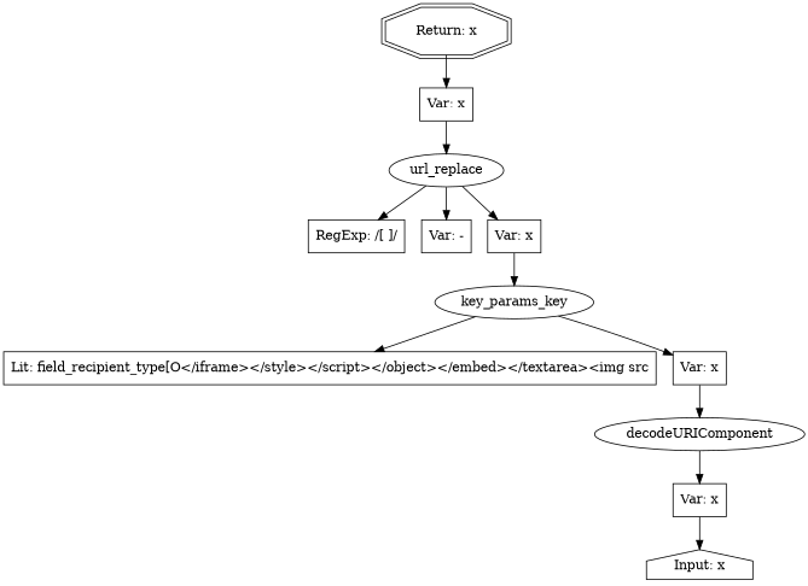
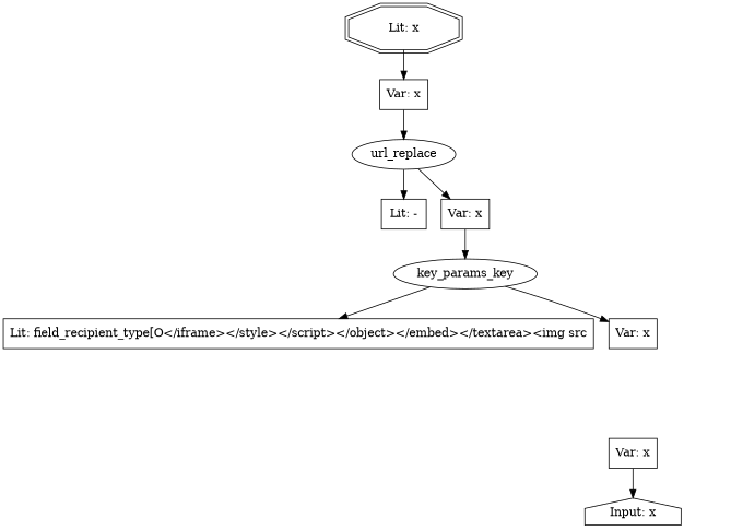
  digraph {
    node [shape=box]
    n1 [label="Input: x" shape=house]
-   n2 [label=decodeURIComponent shape=ellipse]
    n3 [label="Var: x"]
    n4 [label=key_params_key shape=ellipse]
    n5 [label="Lit: field_recipient_type[O</iframe></style></script></object></embed></textarea><img src"]
    n6 [label="Var: x"]
    n7 [label=url_replace shape=ellipse]
-   n8 [label="RegExp: /[ ]/"]
-   n9 [label="Var: -"]
+   n9 [label="Lit: -"]
    n10 [label="Var: x"]
    n11 [label="Var: x"]
-   n12 [label="Return: x" shape=doubleoctagon]
-   n2 -> n3
+   n12 [label="Lit: x" shape=doubleoctagon]
    n3 -> n1
    n4 -> n5
    n4 -> n6
-   n6 -> n2
-   n7 -> n8
    n7 -> n9
    n7 -> n10
    n10 -> n4
    n11 -> n7
    n12 -> n11
  }
